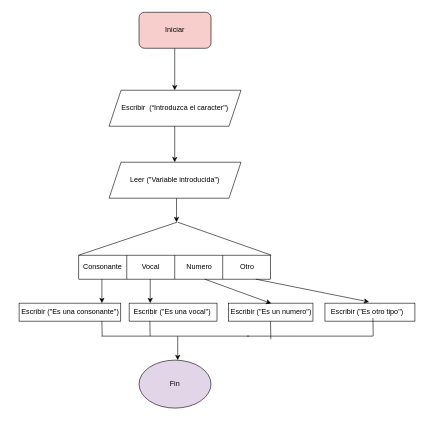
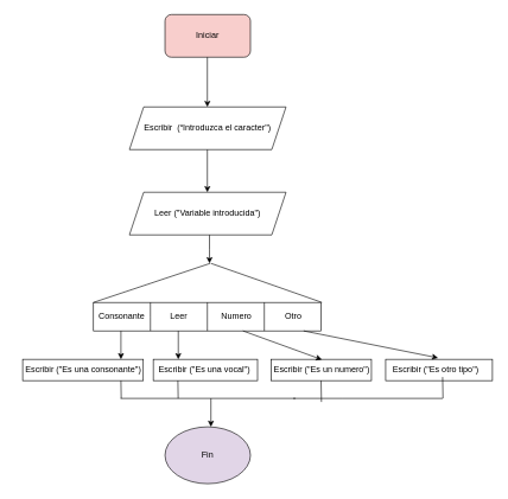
  <mxCell id="0" />
  <mxCell id="1" parent="0" />
  <mxCell id="2" value="&lt;font style=&quot;vertical-align: inherit;&quot;&gt;&lt;font style=&quot;vertical-align: inherit;&quot;&gt;Iniciar&lt;/font&gt;&lt;/font&gt;" style="rounded=1;whiteSpace=wrap;html=1;fillColor=#f8cecc;" vertex="1" parent="1"><mxGeometry x="231" y="20" width="120" height="60" as="geometry" /></mxCell>
  <mxCell id="3" value="" style="endArrow=classic;html=1;rounded=0;" edge="1" parent="1"><mxGeometry width="50" height="50" relative="1" as="geometry"><mxPoint x="290.5" y="80" as="sourcePoint" /><mxPoint x="290.5" y="150" as="targetPoint" /></mxGeometry></mxCell>
  <mxCell id="4" value="&lt;font style=&quot;vertical-align: inherit;&quot;&gt;&lt;font style=&quot;vertical-align: inherit;&quot;&gt;&lt;font style=&quot;vertical-align: inherit;&quot;&gt;&lt;font style=&quot;vertical-align: inherit;&quot;&gt;&lt;font style=&quot;vertical-align: inherit;&quot;&gt;&lt;font style=&quot;vertical-align: inherit;&quot;&gt;Escribir&amp;nbsp; &lt;/font&gt;&lt;/font&gt;&lt;/font&gt;&lt;/font&gt;&lt;/font&gt;&lt;/font&gt;&lt;span id=&quot;docs-internal-guid-b2af90ea-7fff-9c41-b5fd-789b85aaa53d&quot;&gt;&lt;span style=&quot;font-family: Arial; background-color: transparent; font-variant-numeric: normal; font-variant-east-asian: normal; vertical-align: baseline;&quot;&gt;&lt;font style=&quot;vertical-align: inherit;&quot;&gt;&lt;font style=&quot;vertical-align: inherit; font-size: 12px;&quot;&gt;&lt;font style=&quot;vertical-align: inherit;&quot;&gt;&lt;font style=&quot;vertical-align: inherit;&quot;&gt;(“Introduzca el caracter&quot;)&lt;/font&gt;&lt;/font&gt;&lt;/font&gt;&lt;/font&gt;&lt;/span&gt;&lt;/span&gt;" style="shape=parallelogram;perimeter=parallelogramPerimeter;whiteSpace=wrap;html=1;fixedSize=1;" vertex="1" parent="1"><mxGeometry x="181" y="150" width="220" height="60" as="geometry" /></mxCell>
  <mxCell id="5" value="" style="endArrow=classic;html=1;rounded=0;fontSize=12;" edge="1" parent="1"><mxGeometry width="50" height="50" relative="1" as="geometry"><mxPoint x="290.5" y="210" as="sourcePoint" /><mxPoint x="290.5" y="270" as="targetPoint" /></mxGeometry></mxCell>
  <mxCell id="6" value="&lt;font style=&quot;vertical-align: inherit;&quot;&gt;&lt;font style=&quot;vertical-align: inherit;&quot;&gt;Leer (&quot;Variable introducida&quot;)&lt;/font&gt;&lt;/font&gt;" style="shape=parallelogram;perimeter=parallelogramPerimeter;whiteSpace=wrap;html=1;fixedSize=1;fontSize=12;" vertex="1" parent="1"><mxGeometry x="181" y="270" width="220" height="60" as="geometry" /></mxCell>
  <mxCell id="7" value="" style="rounded=0;whiteSpace=wrap;html=1;fontSize=12;" vertex="1" parent="1"><mxGeometry x="130.5" y="425" width="320" height="40" as="geometry" /></mxCell>
  <mxCell id="8" value="" style="endArrow=none;html=1;rounded=0;fontSize=12;" edge="1" parent="1"><mxGeometry width="50" height="50" relative="1" as="geometry"><mxPoint x="210.5" y="465" as="sourcePoint" /><mxPoint x="210.5" y="425" as="targetPoint" /><Array as="points"><mxPoint x="210.5" y="445" /></Array></mxGeometry></mxCell>
  <mxCell id="9" value="" style="endArrow=none;html=1;rounded=0;fontSize=12;" edge="1" parent="1"><mxGeometry width="50" height="50" relative="1" as="geometry"><mxPoint x="290.5" y="465" as="sourcePoint" /><mxPoint x="290.5" y="425" as="targetPoint" /></mxGeometry></mxCell>
  <mxCell id="10" value="" style="endArrow=none;html=1;rounded=0;fontSize=12;" edge="1" parent="1"><mxGeometry width="50" height="50" relative="1" as="geometry"><mxPoint x="370.5" y="465" as="sourcePoint" /><mxPoint x="370.5" y="425" as="targetPoint" /></mxGeometry></mxCell>
  <mxCell id="11" value="&lt;font style=&quot;vertical-align: inherit;&quot;&gt;&lt;font style=&quot;vertical-align: inherit;&quot;&gt;&lt;font style=&quot;vertical-align: inherit;&quot;&gt;&lt;font style=&quot;vertical-align: inherit;&quot;&gt;&lt;font style=&quot;vertical-align: inherit;&quot;&gt;&lt;font style=&quot;vertical-align: inherit;&quot;&gt;Consonante&lt;/font&gt;&lt;/font&gt;&lt;br&gt;&lt;/font&gt;&lt;/font&gt;&lt;/font&gt;&lt;/font&gt;" style="text;html=1;align=center;verticalAlign=middle;resizable=0;points=[];autosize=1;strokeColor=none;fillColor=none;fontSize=12;" vertex="1" parent="1"><mxGeometry x="124.5" y="430" width="90" height="30" as="geometry" /></mxCell>
- <mxCell id="12" value="&lt;font style=&quot;vertical-align: inherit;&quot;&gt;&lt;font style=&quot;vertical-align: inherit;&quot;&gt;&lt;font style=&quot;vertical-align: inherit;&quot;&gt;&lt;font style=&quot;vertical-align: inherit;&quot;&gt;&lt;font style=&quot;vertical-align: inherit;&quot;&gt;&lt;font style=&quot;vertical-align: inherit;&quot;&gt;Vocal&lt;/font&gt;&lt;/font&gt;&lt;/font&gt;&lt;/font&gt;&lt;/font&gt;&lt;/font&gt;" style="text;html=1;align=center;verticalAlign=middle;resizable=0;points=[];autosize=1;strokeColor=none;fillColor=none;fontSize=12;" vertex="1" parent="1"><mxGeometry x="224.5" y="430" width="50" height="30" as="geometry" /></mxCell>
+ <mxCell id="12" value="&lt;font style=&quot;vertical-align: inherit;&quot;&gt;&lt;font style=&quot;vertical-align: inherit;&quot;&gt;&lt;font style=&quot;vertical-align: inherit;&quot;&gt;&lt;font style=&quot;vertical-align: inherit;&quot;&gt;&lt;font style=&quot;vertical-align: inherit;&quot;&gt;&lt;font style=&quot;vertical-align: inherit;&quot;&gt;Leer&lt;/font&gt;&lt;/font&gt;&lt;/font&gt;&lt;/font&gt;&lt;/font&gt;&lt;/font&gt;" style="text;html=1;align=center;verticalAlign=middle;resizable=0;points=[];autosize=1;strokeColor=none;fillColor=none;fontSize=12;" vertex="1" parent="1"><mxGeometry x="224.5" y="430" width="50" height="30" as="geometry" /></mxCell>
  <mxCell id="13" value="&lt;font style=&quot;vertical-align: inherit;&quot;&gt;&lt;font style=&quot;vertical-align: inherit;&quot;&gt;&lt;font style=&quot;vertical-align: inherit;&quot;&gt;&lt;font style=&quot;vertical-align: inherit;&quot;&gt;&lt;font style=&quot;vertical-align: inherit;&quot;&gt;&lt;font style=&quot;vertical-align: inherit;&quot;&gt;Numero&lt;/font&gt;&lt;/font&gt;&lt;/font&gt;&lt;/font&gt;&lt;/font&gt;&lt;/font&gt;" style="text;html=1;align=center;verticalAlign=middle;resizable=0;points=[];autosize=1;strokeColor=none;fillColor=none;fontSize=12;" vertex="1" parent="1"><mxGeometry x="295.5" y="430" width="70" height="30" as="geometry" /></mxCell>
  <mxCell id="14" value="&lt;font style=&quot;vertical-align: inherit;&quot;&gt;&lt;font style=&quot;vertical-align: inherit;&quot;&gt;&lt;font style=&quot;vertical-align: inherit;&quot;&gt;&lt;font style=&quot;vertical-align: inherit;&quot;&gt;Otro&lt;/font&gt;&lt;/font&gt;&lt;br&gt;&lt;/font&gt;&lt;/font&gt;" style="text;html=1;align=center;verticalAlign=middle;resizable=0;points=[];autosize=1;strokeColor=none;fillColor=none;fontSize=12;" vertex="1" parent="1"><mxGeometry x="385.5" y="430" width="50" height="30" as="geometry" /></mxCell>
  <mxCell id="15" value="" style="rounded=0;whiteSpace=wrap;html=1;fontSize=12;" vertex="1" parent="1"><mxGeometry x="31" y="505" width="169.5" height="30" as="geometry" /></mxCell>
  <mxCell id="16" value="" style="rounded=0;whiteSpace=wrap;html=1;fontSize=12;" vertex="1" parent="1"><mxGeometry x="214.5" y="505" width="146.5" height="30" as="geometry" /></mxCell>
  <mxCell id="17" value="" style="rounded=0;whiteSpace=wrap;html=1;fontSize=12;" vertex="1" parent="1"><mxGeometry x="380.5" y="505" width="140.5" height="30" as="geometry" /></mxCell>
  <mxCell id="18" value="" style="rounded=0;whiteSpace=wrap;html=1;fontSize=12;" vertex="1" parent="1"><mxGeometry x="541" y="505" width="150" height="30" as="geometry" /></mxCell>
  <mxCell id="19" value="" style="endArrow=classic;html=1;rounded=0;fontSize=12;" edge="1" parent="1"><mxGeometry width="50" height="50" relative="1" as="geometry"><mxPoint x="169.08" y="465" as="sourcePoint" /><mxPoint x="169.08" y="505" as="targetPoint" /></mxGeometry></mxCell>
  <mxCell id="20" value="" style="endArrow=classic;html=1;rounded=0;fontSize=12;" edge="1" parent="1"><mxGeometry width="50" height="50" relative="1" as="geometry"><mxPoint x="249.67" y="465" as="sourcePoint" /><mxPoint x="249.67" y="505" as="targetPoint" /></mxGeometry></mxCell>
  <mxCell id="21" value="" style="endArrow=none;html=1;rounded=0;fontSize=12;" edge="1" parent="1"><mxGeometry width="50" height="50" relative="1" as="geometry"><mxPoint x="130.5" y="425" as="sourcePoint" /><mxPoint x="294.5" y="370" as="targetPoint" /></mxGeometry></mxCell>
  <mxCell id="22" value="" style="endArrow=none;html=1;rounded=0;fontSize=12;" edge="1" parent="1"><mxGeometry width="50" height="50" relative="1" as="geometry"><mxPoint x="451.5" y="425" as="sourcePoint" /><mxPoint x="295.5" y="370" as="targetPoint" /></mxGeometry></mxCell>
  <mxCell id="23" value="" style="endArrow=classic;html=1;rounded=0;fontSize=12;" edge="1" parent="1"><mxGeometry width="50" height="50" relative="1" as="geometry"><mxPoint x="293.5" y="330" as="sourcePoint" /><mxPoint x="293.5" y="370" as="targetPoint" /><Array as="points"><mxPoint x="293.5" y="350" /></Array></mxGeometry></mxCell>
  <mxCell id="24" value="" style="endArrow=none;html=1;rounded=0;fontSize=12;" edge="1" parent="1"><mxGeometry width="50" height="50" relative="1" as="geometry"><mxPoint x="169.5" y="560" as="sourcePoint" /><mxPoint x="169.08" y="535" as="targetPoint" /></mxGeometry></mxCell>
  <mxCell id="25" value="" style="endArrow=none;html=1;rounded=0;fontSize=12;" edge="1" parent="1"><mxGeometry width="50" height="50" relative="1" as="geometry"><mxPoint x="249.5" y="560" as="sourcePoint" /><mxPoint x="249.08" y="535" as="targetPoint" /></mxGeometry></mxCell>
  <mxCell id="26" value="" style="endArrow=none;html=1;rounded=0;fontSize=12;" edge="1" parent="1"><mxGeometry width="50" height="50" relative="1" as="geometry"><mxPoint x="168.5" y="560" as="sourcePoint" /><mxPoint x="414.5" y="560" as="targetPoint" /></mxGeometry></mxCell>
  <mxCell id="27" value="&lt;font style=&quot;vertical-align: inherit;&quot;&gt;&lt;font style=&quot;vertical-align: inherit;&quot;&gt;&lt;font style=&quot;vertical-align: inherit;&quot;&gt;&lt;font style=&quot;vertical-align: inherit;&quot;&gt;Escribir (&quot;Es una consonante&quot;)&lt;/font&gt;&lt;/font&gt;&lt;/font&gt;&lt;/font&gt;" style="text;html=1;align=center;verticalAlign=middle;resizable=0;points=[];autosize=1;strokeColor=none;fillColor=none;fontSize=12;" vertex="1" parent="1"><mxGeometry x="20.75" y="505" width="190" height="30" as="geometry" /></mxCell>
  <mxCell id="28" value="&lt;font style=&quot;vertical-align: inherit;&quot;&gt;&lt;font style=&quot;vertical-align: inherit;&quot;&gt;&lt;font style=&quot;vertical-align: inherit;&quot;&gt;&lt;font style=&quot;vertical-align: inherit;&quot;&gt;Escribir (&quot;Es una vocal&quot;)&lt;/font&gt;&lt;/font&gt;&lt;/font&gt;&lt;/font&gt;" style="text;html=1;align=center;verticalAlign=middle;resizable=0;points=[];autosize=1;strokeColor=none;fillColor=none;fontSize=12;" vertex="1" parent="1"><mxGeometry x="210.75" y="505" width="150" height="30" as="geometry" /></mxCell>
  <mxCell id="29" value="&lt;font style=&quot;vertical-align: inherit;&quot;&gt;&lt;font style=&quot;vertical-align: inherit;&quot;&gt;&lt;font style=&quot;vertical-align: inherit;&quot;&gt;&lt;font style=&quot;vertical-align: inherit;&quot;&gt;Escribir (&quot;Es un numero&quot;)&lt;/font&gt;&lt;/font&gt;&lt;/font&gt;&lt;/font&gt;" style="text;html=1;align=center;verticalAlign=middle;resizable=0;points=[];autosize=1;strokeColor=none;fillColor=none;fontSize=12;" vertex="1" parent="1"><mxGeometry x="370.75" y="505" width="160" height="30" as="geometry" /></mxCell>
  <mxCell id="30" value="&lt;font style=&quot;vertical-align: inherit;&quot;&gt;&lt;font style=&quot;vertical-align: inherit;&quot;&gt;&lt;font style=&quot;vertical-align: inherit;&quot;&gt;&lt;font style=&quot;vertical-align: inherit;&quot;&gt;&lt;font style=&quot;vertical-align: inherit;&quot;&gt;&lt;font style=&quot;vertical-align: inherit;&quot;&gt;&lt;font style=&quot;vertical-align: inherit;&quot;&gt;&lt;font style=&quot;vertical-align: inherit;&quot;&gt;Escribir (&quot;Es otro tipo&quot;)&lt;/font&gt;&lt;/font&gt;&lt;/font&gt;&lt;/font&gt;&lt;/font&gt;&lt;/font&gt;&lt;/font&gt;&lt;/font&gt;" style="text;html=1;align=center;verticalAlign=middle;resizable=0;points=[];autosize=1;strokeColor=none;fillColor=none;fontSize=12;" vertex="1" parent="1"><mxGeometry x="541" y="505" width="140" height="30" as="geometry" /></mxCell>
  <mxCell id="31" value="" style="endArrow=classic;html=1;rounded=0;fontSize=12;" edge="1" parent="1"><mxGeometry width="50" height="50" relative="1" as="geometry"><mxPoint x="295.5" y="560" as="sourcePoint" /><mxPoint x="295.5" y="600" as="targetPoint" /></mxGeometry></mxCell>
  <mxCell id="32" value="" style="endArrow=classic;html=1;rounded=0;fontSize=12;entryX=0.504;entryY=0.013;entryDx=0;entryDy=0;entryPerimeter=0;" edge="1" parent="1" target="29"><mxGeometry width="50" height="50" relative="1" as="geometry"><mxPoint x="340.5" y="465" as="sourcePoint" /><mxPoint x="370.75" y="495" as="targetPoint" /></mxGeometry></mxCell>
  <mxCell id="33" value="" style="endArrow=classic;html=1;rounded=0;fontSize=12;entryX=0.526;entryY=-0.067;entryDx=0;entryDy=0;entryPerimeter=0;" edge="1" parent="1" target="30"><mxGeometry width="50" height="50" relative="1" as="geometry"><mxPoint x="425.75" y="465" as="sourcePoint" /><mxPoint x="475.75" y="495" as="targetPoint" /></mxGeometry></mxCell>
  <mxCell id="34" value="" style="endArrow=none;html=1;rounded=0;fontSize=12;" edge="1" parent="1"><mxGeometry width="50" height="50" relative="1" as="geometry"><mxPoint x="411" y="560" as="sourcePoint" /><mxPoint x="621" y="560" as="targetPoint" /><Array as="points"><mxPoint x="481" y="560" /></Array></mxGeometry></mxCell>
  <mxCell id="35" value="" style="endArrow=none;html=1;rounded=0;fontSize=12;" edge="1" parent="1"><mxGeometry width="50" height="50" relative="1" as="geometry"><mxPoint x="450.75" y="565" as="sourcePoint" /><mxPoint x="450.25" y="535" as="targetPoint" /></mxGeometry></mxCell>
  <mxCell id="36" value="" style="endArrow=none;html=1;rounded=0;fontSize=12;" edge="1" parent="1"><mxGeometry width="50" height="50" relative="1" as="geometry"><mxPoint x="621.5" y="560" as="sourcePoint" /><mxPoint x="621" y="530" as="targetPoint" /></mxGeometry></mxCell>
  <mxCell id="37" value="&lt;font style=&quot;vertical-align: inherit;&quot;&gt;&lt;font style=&quot;vertical-align: inherit;&quot;&gt;Fin&lt;/font&gt;&lt;/font&gt;" style="ellipse;whiteSpace=wrap;html=1;fontSize=12;fillColor=#e1d5e7;" vertex="1" parent="1"><mxGeometry x="231" y="600" width="120" height="80" as="geometry" /></mxCell>
